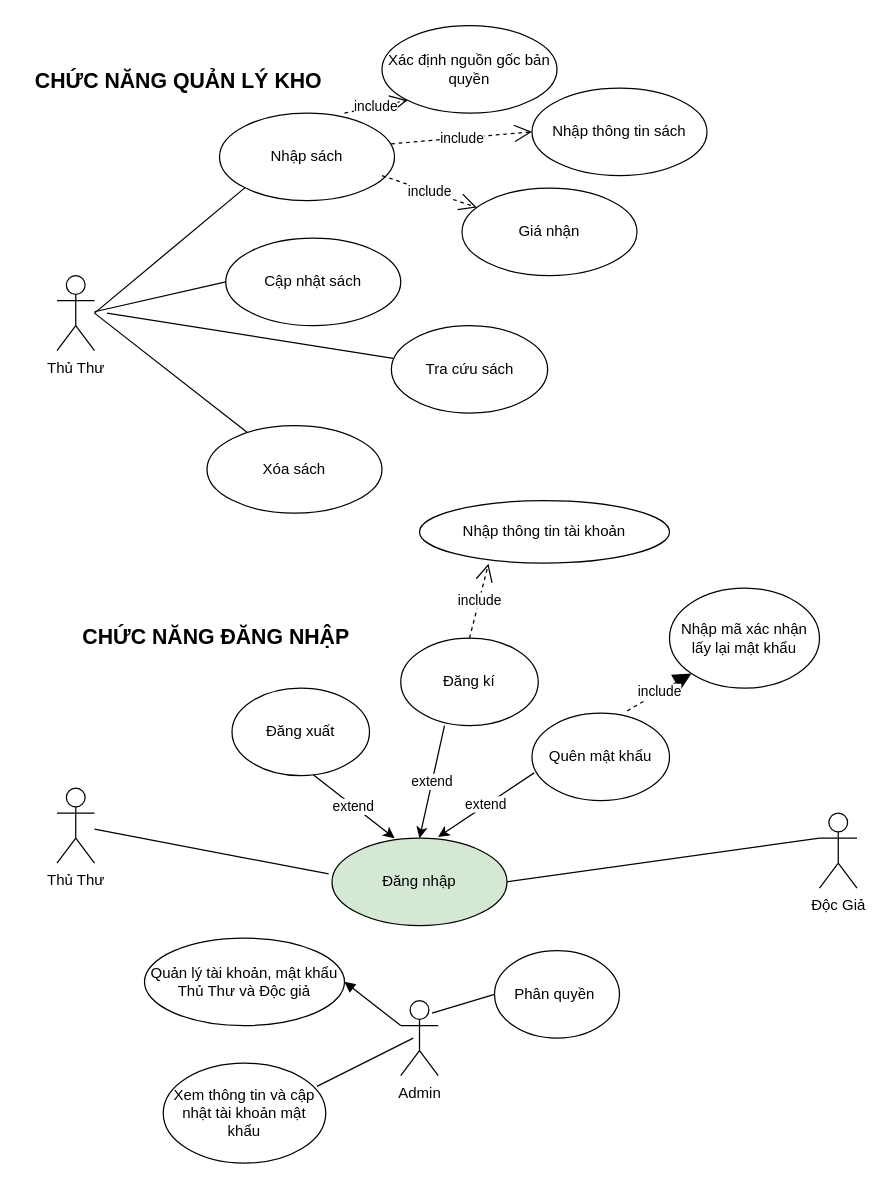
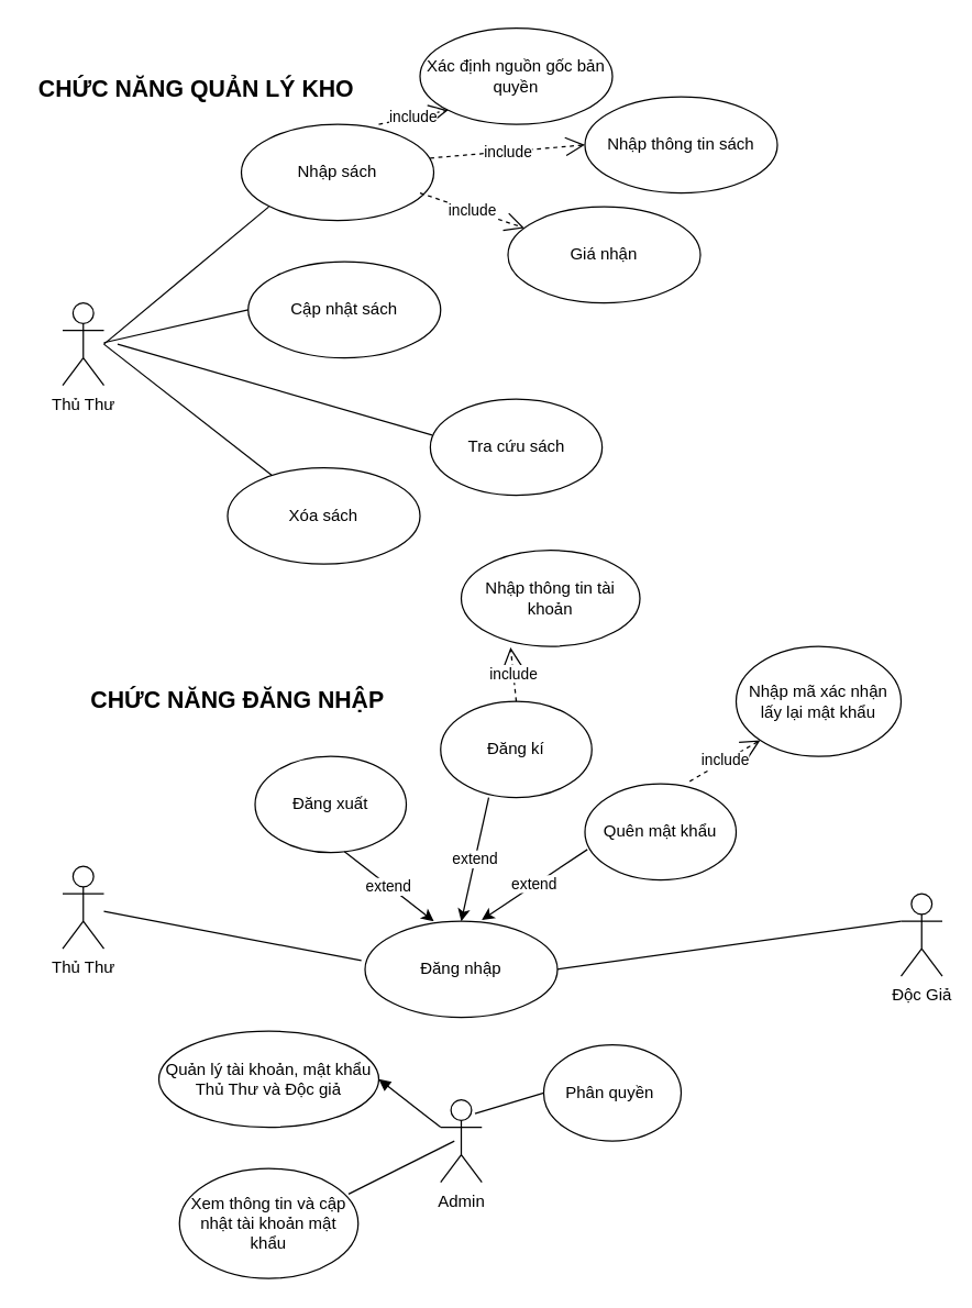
  <mxCell id="0" />
  <mxCell id="1" parent="0" />
  <mxCell id="2" value="Thủ Thư" style="shape=umlActor;verticalLabelPosition=bottom;verticalAlign=top;html=1;outlineConnect=0;" vertex="1" parent="1"><mxGeometry x="45" y="220" width="30" height="60" as="geometry" /></mxCell>
  <mxCell id="3" value="Nhập sách" style="ellipse;whiteSpace=wrap;html=1;" vertex="1" parent="1"><mxGeometry x="175" y="90" width="140" height="70" as="geometry" /></mxCell>
  <mxCell id="4" value="Cập nhật sách" style="ellipse;whiteSpace=wrap;html=1;" vertex="1" parent="1"><mxGeometry x="180" y="190" width="140" height="70" as="geometry" /></mxCell>
  <mxCell id="5" value="Xóa sách" style="ellipse;whiteSpace=wrap;html=1;" vertex="1" parent="1"><mxGeometry x="165" y="340" width="140" height="70" as="geometry" /></mxCell>
  <mxCell id="6" value="" style="endArrow=none;html=1;rounded=0;" edge="1" parent="1"><mxGeometry width="50" height="50" relative="1" as="geometry"><mxPoint x="75" y="250" as="sourcePoint" /><mxPoint x="195" y="150" as="targetPoint" /></mxGeometry></mxCell>
  <mxCell id="7" value="" style="endArrow=none;html=1;rounded=0;entryX=0;entryY=0.5;entryDx=0;entryDy=0;" edge="1" parent="1" target="4"><mxGeometry width="50" height="50" relative="1" as="geometry"><mxPoint x="75" y="248.889" as="sourcePoint" /><mxPoint x="195" y="160" as="targetPoint" /></mxGeometry></mxCell>
  <mxCell id="8" value="" style="endArrow=none;html=1;rounded=0;" edge="1" parent="1" target="5"><mxGeometry width="50" height="50" relative="1" as="geometry"><mxPoint x="75" y="250" as="sourcePoint" /><mxPoint x="195" y="255" as="targetPoint" /></mxGeometry></mxCell>
  <mxCell id="9" value="Xác định nguồn gốc bản quyền" style="ellipse;whiteSpace=wrap;html=1;" vertex="1" parent="1"><mxGeometry x="305" y="20" width="140" height="70" as="geometry" /></mxCell>
  <mxCell id="10" value="Nhập thông tin sách" style="ellipse;whiteSpace=wrap;html=1;" vertex="1" parent="1"><mxGeometry x="425" y="70" width="140" height="70" as="geometry" /></mxCell>
  <mxCell id="11" value="Giá nhận" style="ellipse;whiteSpace=wrap;html=1;" vertex="1" parent="1"><mxGeometry x="369" y="150" width="140" height="70" as="geometry" /></mxCell>
  <mxCell id="12" value="include" style="endArrow=open;endSize=12;dashed=1;html=1;rounded=0;entryX=0;entryY=1;entryDx=0;entryDy=0;" edge="1" parent="1" target="9"><mxGeometry width="160" relative="1" as="geometry"><mxPoint x="275" y="90" as="sourcePoint" /><mxPoint x="435" y="90" as="targetPoint" /></mxGeometry></mxCell>
  <mxCell id="13" value="include" style="endArrow=open;endSize=12;dashed=1;html=1;rounded=0;entryX=0;entryY=0.5;entryDx=0;entryDy=0;exitX=0.981;exitY=0.351;exitDx=0;exitDy=0;exitPerimeter=0;" edge="1" parent="1" source="3" target="10"><mxGeometry width="160" relative="1" as="geometry"><mxPoint x="285" y="100" as="sourcePoint" /><mxPoint x="335.503" y="89.749" as="targetPoint" /></mxGeometry></mxCell>
  <mxCell id="14" value="include" style="endArrow=open;endSize=12;dashed=1;html=1;rounded=0;exitX=0.981;exitY=0.351;exitDx=0;exitDy=0;exitPerimeter=0;" edge="1" parent="1" target="11"><mxGeometry width="160" relative="1" as="geometry"><mxPoint x="305" y="140" as="sourcePoint" /><mxPoint x="417.66" y="130.43" as="targetPoint" /></mxGeometry></mxCell>
  <mxCell id="15" value="Thủ Thư" style="shape=umlActor;verticalLabelPosition=bottom;verticalAlign=top;html=1;outlineConnect=0;" vertex="1" parent="1"><mxGeometry x="45" y="630" width="30" height="60" as="geometry" /></mxCell>
- <mxCell id="16" value="Đăng nhập" style="ellipse;whiteSpace=wrap;html=1;fillColor=#d5e8d4;" vertex="1" parent="1"><mxGeometry x="265" y="670" width="140" height="70" as="geometry" /></mxCell>
+ <mxCell id="16" value="Đăng nhập" style="ellipse;whiteSpace=wrap;html=1;" vertex="1" parent="1"><mxGeometry x="265" y="670" width="140" height="70" as="geometry" /></mxCell>
  <mxCell id="17" value="Độc Giả" style="shape=umlActor;verticalLabelPosition=bottom;verticalAlign=top;html=1;outlineConnect=0;" vertex="1" parent="1"><mxGeometry x="655" y="650" width="30" height="60" as="geometry" /></mxCell>
  <mxCell id="18" value="Admin" style="shape=umlActor;verticalLabelPosition=bottom;verticalAlign=top;html=1;outlineConnect=0;" vertex="1" parent="1"><mxGeometry x="320" y="800" width="30" height="60" as="geometry" /></mxCell>
  <mxCell id="19" value="" style="endArrow=none;html=1;rounded=0;entryX=-0.019;entryY=0.409;entryDx=0;entryDy=0;entryPerimeter=0;" edge="1" parent="1" source="15" target="16"><mxGeometry width="50" height="50" relative="1" as="geometry"><mxPoint x="274" y="760" as="sourcePoint" /><mxPoint x="274" y="610" as="targetPoint" /></mxGeometry></mxCell>
  <mxCell id="20" value="" style="endArrow=none;html=1;rounded=0;exitX=0;exitY=0.333;exitDx=0;exitDy=0;exitPerimeter=0;entryX=1;entryY=0.5;entryDx=0;entryDy=0;" edge="1" parent="1" source="17" target="16"><mxGeometry width="50" height="50" relative="1" as="geometry"><mxPoint x="415" y="760" as="sourcePoint" /><mxPoint x="415" y="610" as="targetPoint" /></mxGeometry></mxCell>
  <mxCell id="21" value="Đăng xuất" style="ellipse;whiteSpace=wrap;html=1;" vertex="1" parent="1"><mxGeometry x="185" y="550" width="110" height="70" as="geometry" /></mxCell>
  <mxCell id="22" value="Đăng kí" style="ellipse;whiteSpace=wrap;html=1;" vertex="1" parent="1"><mxGeometry x="320" y="510" width="110" height="70" as="geometry" /></mxCell>
  <mxCell id="23" value="Quên mật khẩu" style="ellipse;whiteSpace=wrap;html=1;" vertex="1" parent="1"><mxGeometry x="425" y="570" width="110" height="70" as="geometry" /></mxCell>
  <mxCell id="24" value="extend" style="endArrow=classic;html=1;rounded=0;exitX=0.016;exitY=0.683;exitDx=0;exitDy=0;exitPerimeter=0;entryX=0.607;entryY=-0.014;entryDx=0;entryDy=0;entryPerimeter=0;" edge="1" parent="1" source="23" target="16"><mxGeometry width="50" height="50" relative="1" as="geometry"><mxPoint x="325" y="670" as="sourcePoint" /><mxPoint x="375" y="620" as="targetPoint" /></mxGeometry></mxCell>
  <mxCell id="25" value="extend" style="endArrow=classic;html=1;rounded=0;entryX=0.5;entryY=0;entryDx=0;entryDy=0;" edge="1" parent="1" target="16"><mxGeometry width="50" height="50" relative="1" as="geometry"><mxPoint x="355" y="580" as="sourcePoint" /><mxPoint x="283.22" y="631.21" as="targetPoint" /></mxGeometry></mxCell>
  <mxCell id="26" value="extend" style="endArrow=classic;html=1;rounded=0;exitX=0.591;exitY=0.991;exitDx=0;exitDy=0;exitPerimeter=0;" edge="1" parent="1" source="21"><mxGeometry width="50" height="50" relative="1" as="geometry"><mxPoint x="255" y="610" as="sourcePoint" /><mxPoint x="315" y="670" as="targetPoint" /></mxGeometry></mxCell>
- <mxCell id="27" value="Nhập thông tin tài khoản" style="ellipse;whiteSpace=wrap;html=1;" vertex="1" parent="1"><mxGeometry x="335" y="400" width="200" height="50" as="geometry" /></mxCell>
+ <mxCell id="27" value="Nhập thông tin tài khoản" style="ellipse;whiteSpace=wrap;html=1;" vertex="1" parent="1"><mxGeometry x="335" y="400" width="130" height="70" as="geometry" /></mxCell>
  <mxCell id="28" value="include" style="endArrow=open;endSize=12;dashed=1;html=1;rounded=0;entryX=0.276;entryY=1.009;entryDx=0;entryDy=0;exitX=0.5;exitY=0;exitDx=0;exitDy=0;entryPerimeter=0;" edge="1" parent="1" source="22" target="27"><mxGeometry width="160" relative="1" as="geometry"><mxPoint x="320" y="500" as="sourcePoint" /><mxPoint x="380" y="560" as="targetPoint" /></mxGeometry></mxCell>
  <mxCell id="29" value="Nhập mã xác nhận lấy lại mật khẩu" style="ellipse;whiteSpace=wrap;html=1;" vertex="1" parent="1"><mxGeometry x="535" y="470" width="120" height="80" as="geometry" /></mxCell>
- <mxCell id="30" value="include" style="endArrow=block;endSize=12;dashed=1;html=1;rounded=0;exitX=0.693;exitY=-0.026;exitDx=0;exitDy=0;exitPerimeter=0;entryX=0;entryY=1;entryDx=0;entryDy=0;" edge="1" parent="1" source="23" target="29"><mxGeometry width="160" relative="1" as="geometry"><mxPoint x="515" y="580" as="sourcePoint" /><mxPoint x="535" y="530" as="targetPoint" /></mxGeometry></mxCell>
+ <mxCell id="30" value="include" style="endArrow=open;endSize=12;dashed=1;html=1;rounded=0;exitX=0.693;exitY=-0.026;exitDx=0;exitDy=0;exitPerimeter=0;entryX=0;entryY=1;entryDx=0;entryDy=0;" edge="1" parent="1" source="23" target="29"><mxGeometry width="160" relative="1" as="geometry"><mxPoint x="515" y="580" as="sourcePoint" /><mxPoint x="535" y="530" as="targetPoint" /></mxGeometry></mxCell>
  <mxCell id="31" value="Quản lý tài khoản, mật khẩu Thủ Thư và Độc giả" style="ellipse;whiteSpace=wrap;html=1;" vertex="1" parent="1"><mxGeometry x="115" y="750" width="160" height="70" as="geometry" /></mxCell>
  <mxCell id="32" value="Phân quyền&amp;nbsp;" style="ellipse;whiteSpace=wrap;html=1;" vertex="1" parent="1"><mxGeometry x="395" y="760" width="100" height="70" as="geometry" /></mxCell>
  <mxCell id="33" value="" style="endArrow=none;html=1;rounded=0;exitX=0.5;exitY=0;exitDx=0;exitDy=0;exitPerimeter=0;entryX=0;entryY=0.5;entryDx=0;entryDy=0;" edge="1" parent="1" target="32"><mxGeometry width="50" height="50" relative="1" as="geometry"><mxPoint x="345" y="810" as="sourcePoint" /><mxPoint x="345" y="750" as="targetPoint" /></mxGeometry></mxCell>
  <mxCell id="34" value="" style="endArrow=block;html=1;rounded=0;exitX=0;exitY=0.333;exitDx=0;exitDy=0;exitPerimeter=0;entryX=1;entryY=0.5;entryDx=0;entryDy=0;" edge="1" parent="1" source="18" target="31"><mxGeometry width="50" height="50" relative="1" as="geometry"><mxPoint x="355" y="820" as="sourcePoint" /><mxPoint x="355" y="760" as="targetPoint" /></mxGeometry></mxCell>
- <mxCell id="35" value="Tra cứu sách" style="ellipse;whiteSpace=wrap;html=1;" vertex="1" parent="1"><mxGeometry x="312.5" y="260" width="125" height="70" as="geometry" /></mxCell>
+ <mxCell id="35" value="Tra cứu sách" style="ellipse;whiteSpace=wrap;html=1;" vertex="1" parent="1"><mxGeometry x="312.5" y="290" width="125" height="70" as="geometry" /></mxCell>
  <mxCell id="36" value="" style="endArrow=none;html=1;rounded=0;entryX=0.011;entryY=0.374;entryDx=0;entryDy=0;entryPerimeter=0;" edge="1" parent="1" target="35"><mxGeometry width="50" height="50" relative="1" as="geometry"><mxPoint x="85" y="250" as="sourcePoint" /><mxPoint x="214.109" y="320.968" as="targetPoint" /></mxGeometry></mxCell>
  <mxCell id="37" value="Xem thông tin và cập nhật tài khoản mật khẩu" style="ellipse;whiteSpace=wrap;html=1;" vertex="1" parent="1"><mxGeometry x="130" y="850" width="130" height="80" as="geometry" /></mxCell>
  <mxCell id="38" value="" style="endArrow=none;html=1;rounded=0;exitX=0;exitY=0.333;exitDx=0;exitDy=0;exitPerimeter=0;entryX=0.946;entryY=0.233;entryDx=0;entryDy=0;entryPerimeter=0;" edge="1" parent="1" target="37"><mxGeometry width="50" height="50" relative="1" as="geometry"><mxPoint x="330" y="830" as="sourcePoint" /><mxPoint x="285" y="805" as="targetPoint" /></mxGeometry></mxCell>
  <mxCell id="39" value="&lt;b&gt;&lt;font style=&quot;font-size: 17px;&quot;&gt;CHỨC NĂNG ĐĂNG NHẬP&lt;/font&gt;&lt;/b&gt;" style="text;html=1;strokeColor=none;fillColor=none;align=center;verticalAlign=middle;whiteSpace=wrap;rounded=0;" vertex="1" parent="1"><mxGeometry x="50" y="495" width="245" height="30" as="geometry" /></mxCell>
  <mxCell id="40" value="&lt;b&gt;&lt;font style=&quot;font-size: 17px;&quot;&gt;CHỨC NĂNG QUẢN LÝ KHO&lt;/font&gt;&lt;/b&gt;" style="text;html=1;strokeColor=none;fillColor=none;align=center;verticalAlign=middle;whiteSpace=wrap;rounded=0;" vertex="1" parent="1"><mxGeometry x="20" y="50" width="245" height="30" as="geometry" /></mxCell>
